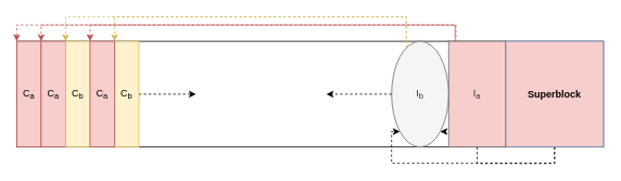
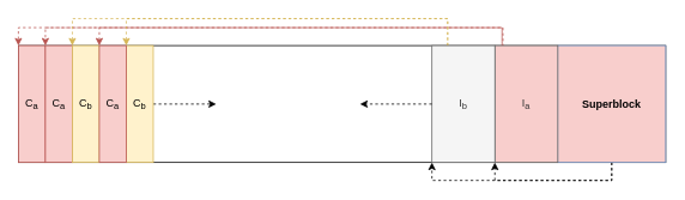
  <mxCell id="0" />
  <mxCell id="1" parent="0" />
  <mxCell id="2" value="" style="rounded=0;whiteSpace=wrap;html=1;" parent="1" vertex="1"><mxGeometry x="20" y="50" width="720" height="130" as="geometry" /></mxCell>
  <mxCell id="3" style="edgeStyle=orthogonalEdgeStyle;rounded=0;orthogonalLoop=1;jettySize=auto;html=1;exitX=0.5;exitY=1;exitDx=0;exitDy=0;entryX=1;entryY=1;entryDx=0;entryDy=0;dashed=1;strokeWidth=1;" parent="1" source="5" target="18" edge="1"><mxGeometry relative="1" as="geometry" /></mxCell>
  <mxCell id="4" style="edgeStyle=orthogonalEdgeStyle;rounded=0;orthogonalLoop=1;jettySize=auto;html=1;entryX=0;entryY=1;entryDx=0;entryDy=0;dashed=1;strokeWidth=1;" parent="1" source="5" target="18" edge="1"><mxGeometry relative="1" as="geometry"><Array as="points"><mxPoint x="680" y="200" /><mxPoint x="480" y="200" /></Array></mxGeometry></mxCell>
  <mxCell id="5" value="&lt;b&gt;Superblock&lt;/b&gt;" style="rounded=0;whiteSpace=wrap;html=1;fillColor=#f8cecc;strokeColor=#6c8ebf;" parent="1" vertex="1"><mxGeometry x="620" y="50" width="120" height="130" as="geometry" /></mxCell>
  <mxCell id="6" value="C&lt;sub&gt;a&lt;/sub&gt;" style="rounded=0;whiteSpace=wrap;html=1;fillColor=#f8cecc;strokeColor=#b85450;" parent="1" vertex="1"><mxGeometry x="20" y="50" width="30" height="130" as="geometry" /></mxCell>
  <mxCell id="7" value="C&lt;sub&gt;a&lt;/sub&gt;" style="rounded=0;whiteSpace=wrap;html=1;fillColor=#f8cecc;strokeColor=#b85450;" parent="1" vertex="1"><mxGeometry x="50" y="50" width="30" height="130" as="geometry" /></mxCell>
  <mxCell id="8" value="C&lt;sub&gt;b&lt;/sub&gt;" style="rounded=0;whiteSpace=wrap;html=1;fillColor=#fff2cc;strokeColor=#d6b656;" parent="1" vertex="1"><mxGeometry x="80" y="50" width="30" height="130" as="geometry" /></mxCell>
  <mxCell id="9" value="" style="endArrow=classic;html=1;exitX=1;exitY=0.5;exitDx=0;exitDy=0;dashed=1;strokeWidth=1;" parent="1" source="10" edge="1"><mxGeometry width="50" height="50" relative="1" as="geometry"><mxPoint x="350" y="140" as="sourcePoint" /><mxPoint x="240" y="115" as="targetPoint" /></mxGeometry></mxCell>
  <mxCell id="10" value="C&lt;sub&gt;b&lt;/sub&gt;" style="rounded=0;whiteSpace=wrap;html=1;fillColor=#fff2cc;strokeColor=#d6b656;" parent="1" vertex="1"><mxGeometry x="140" y="50" width="30" height="130" as="geometry" /></mxCell>
  <mxCell id="11" value="C&lt;sub&gt;a&lt;/sub&gt;" style="rounded=0;whiteSpace=wrap;html=1;fillColor=#f8cecc;strokeColor=#b85450;" parent="1" vertex="1"><mxGeometry x="110" y="50" width="30" height="130" as="geometry" /></mxCell>
  <mxCell id="12" style="edgeStyle=orthogonalEdgeStyle;rounded=0;orthogonalLoop=1;jettySize=auto;html=1;exitX=0.129;exitY=0.008;exitDx=0;exitDy=0;entryX=0;entryY=0;entryDx=0;entryDy=0;dashed=1;strokeWidth=1;exitPerimeter=0;fillColor=#f8cecc;strokeColor=#b85450;" parent="1" source="15" target="6" edge="1"><mxGeometry relative="1" as="geometry" /></mxCell>
  <mxCell id="13" style="edgeStyle=orthogonalEdgeStyle;rounded=0;orthogonalLoop=1;jettySize=auto;html=1;exitX=0.114;exitY=-0.015;exitDx=0;exitDy=0;entryX=0;entryY=0;entryDx=0;entryDy=0;dashed=1;strokeWidth=1;exitPerimeter=0;fillColor=#f8cecc;strokeColor=#b85450;" parent="1" source="15" target="7" edge="1"><mxGeometry relative="1" as="geometry"><Array as="points"><mxPoint x="558" y="30" /><mxPoint x="50" y="30" /></Array></mxGeometry></mxCell>
  <mxCell id="14" style="edgeStyle=orthogonalEdgeStyle;rounded=0;orthogonalLoop=1;jettySize=auto;html=1;exitX=0.114;exitY=0.008;exitDx=0;exitDy=0;entryX=0;entryY=0;entryDx=0;entryDy=0;dashed=1;strokeWidth=1;exitPerimeter=0;fillColor=#f8cecc;strokeColor=#b85450;" parent="1" source="15" target="11" edge="1"><mxGeometry relative="1" as="geometry" /></mxCell>
  <mxCell id="15" value="I&lt;sub&gt;a&lt;/sub&gt;" style="rounded=0;whiteSpace=wrap;html=1;fillColor=#f8cecc;strokeColor=#666666;fontColor=#333333;" parent="1" vertex="1"><mxGeometry x="550" y="50" width="70" height="130" as="geometry" /></mxCell>
  <mxCell id="16" style="edgeStyle=orthogonalEdgeStyle;rounded=0;orthogonalLoop=1;jettySize=auto;html=1;exitX=0.25;exitY=0;exitDx=0;exitDy=0;entryX=1;entryY=0;entryDx=0;entryDy=0;dashed=1;strokeWidth=1;fillColor=#fff2cc;strokeColor=#d6b656;" parent="1" source="18" target="7" edge="1"><mxGeometry relative="1" as="geometry"><Array as="points"><mxPoint x="498" y="20" /><mxPoint x="80" y="20" /></Array></mxGeometry></mxCell>
  <mxCell id="17" style="edgeStyle=orthogonalEdgeStyle;rounded=0;orthogonalLoop=1;jettySize=auto;html=1;exitX=0.25;exitY=0;exitDx=0;exitDy=0;entryX=0;entryY=0;entryDx=0;entryDy=0;dashed=1;strokeWidth=1;fillColor=#fff2cc;strokeColor=#d6b656;" parent="1" source="18" target="10" edge="1"><mxGeometry relative="1" as="geometry"><Array as="points"><mxPoint x="498" y="20" /><mxPoint x="140" y="20" /></Array></mxGeometry></mxCell>
- <mxCell id="18" value="I&lt;sub&gt;b&lt;/sub&gt;" style="ellipse;whiteSpace=wrap;html=1;fillColor=#f5f5f5;strokeColor=#666666;fontColor=#333333;" parent="1" vertex="1"><mxGeometry x="480" y="50" width="70" height="130" as="geometry" /></mxCell>
+ <mxCell id="18" value="I&lt;sub&gt;b&lt;/sub&gt;" style="rounded=0;whiteSpace=wrap;html=1;fillColor=#f5f5f5;strokeColor=#666666;fontColor=#333333;" parent="1" vertex="1"><mxGeometry x="480" y="50" width="70" height="130" as="geometry" /></mxCell>
  <mxCell id="19" value="" style="endArrow=classic;html=1;exitX=0;exitY=0.5;exitDx=0;exitDy=0;dashed=1;strokeWidth=1;" edge="1" parent="1" source="18"><mxGeometry width="50" height="50" relative="1" as="geometry"><mxPoint x="180" y="125" as="sourcePoint" /><mxPoint x="400" y="115" as="targetPoint" /></mxGeometry></mxCell>
